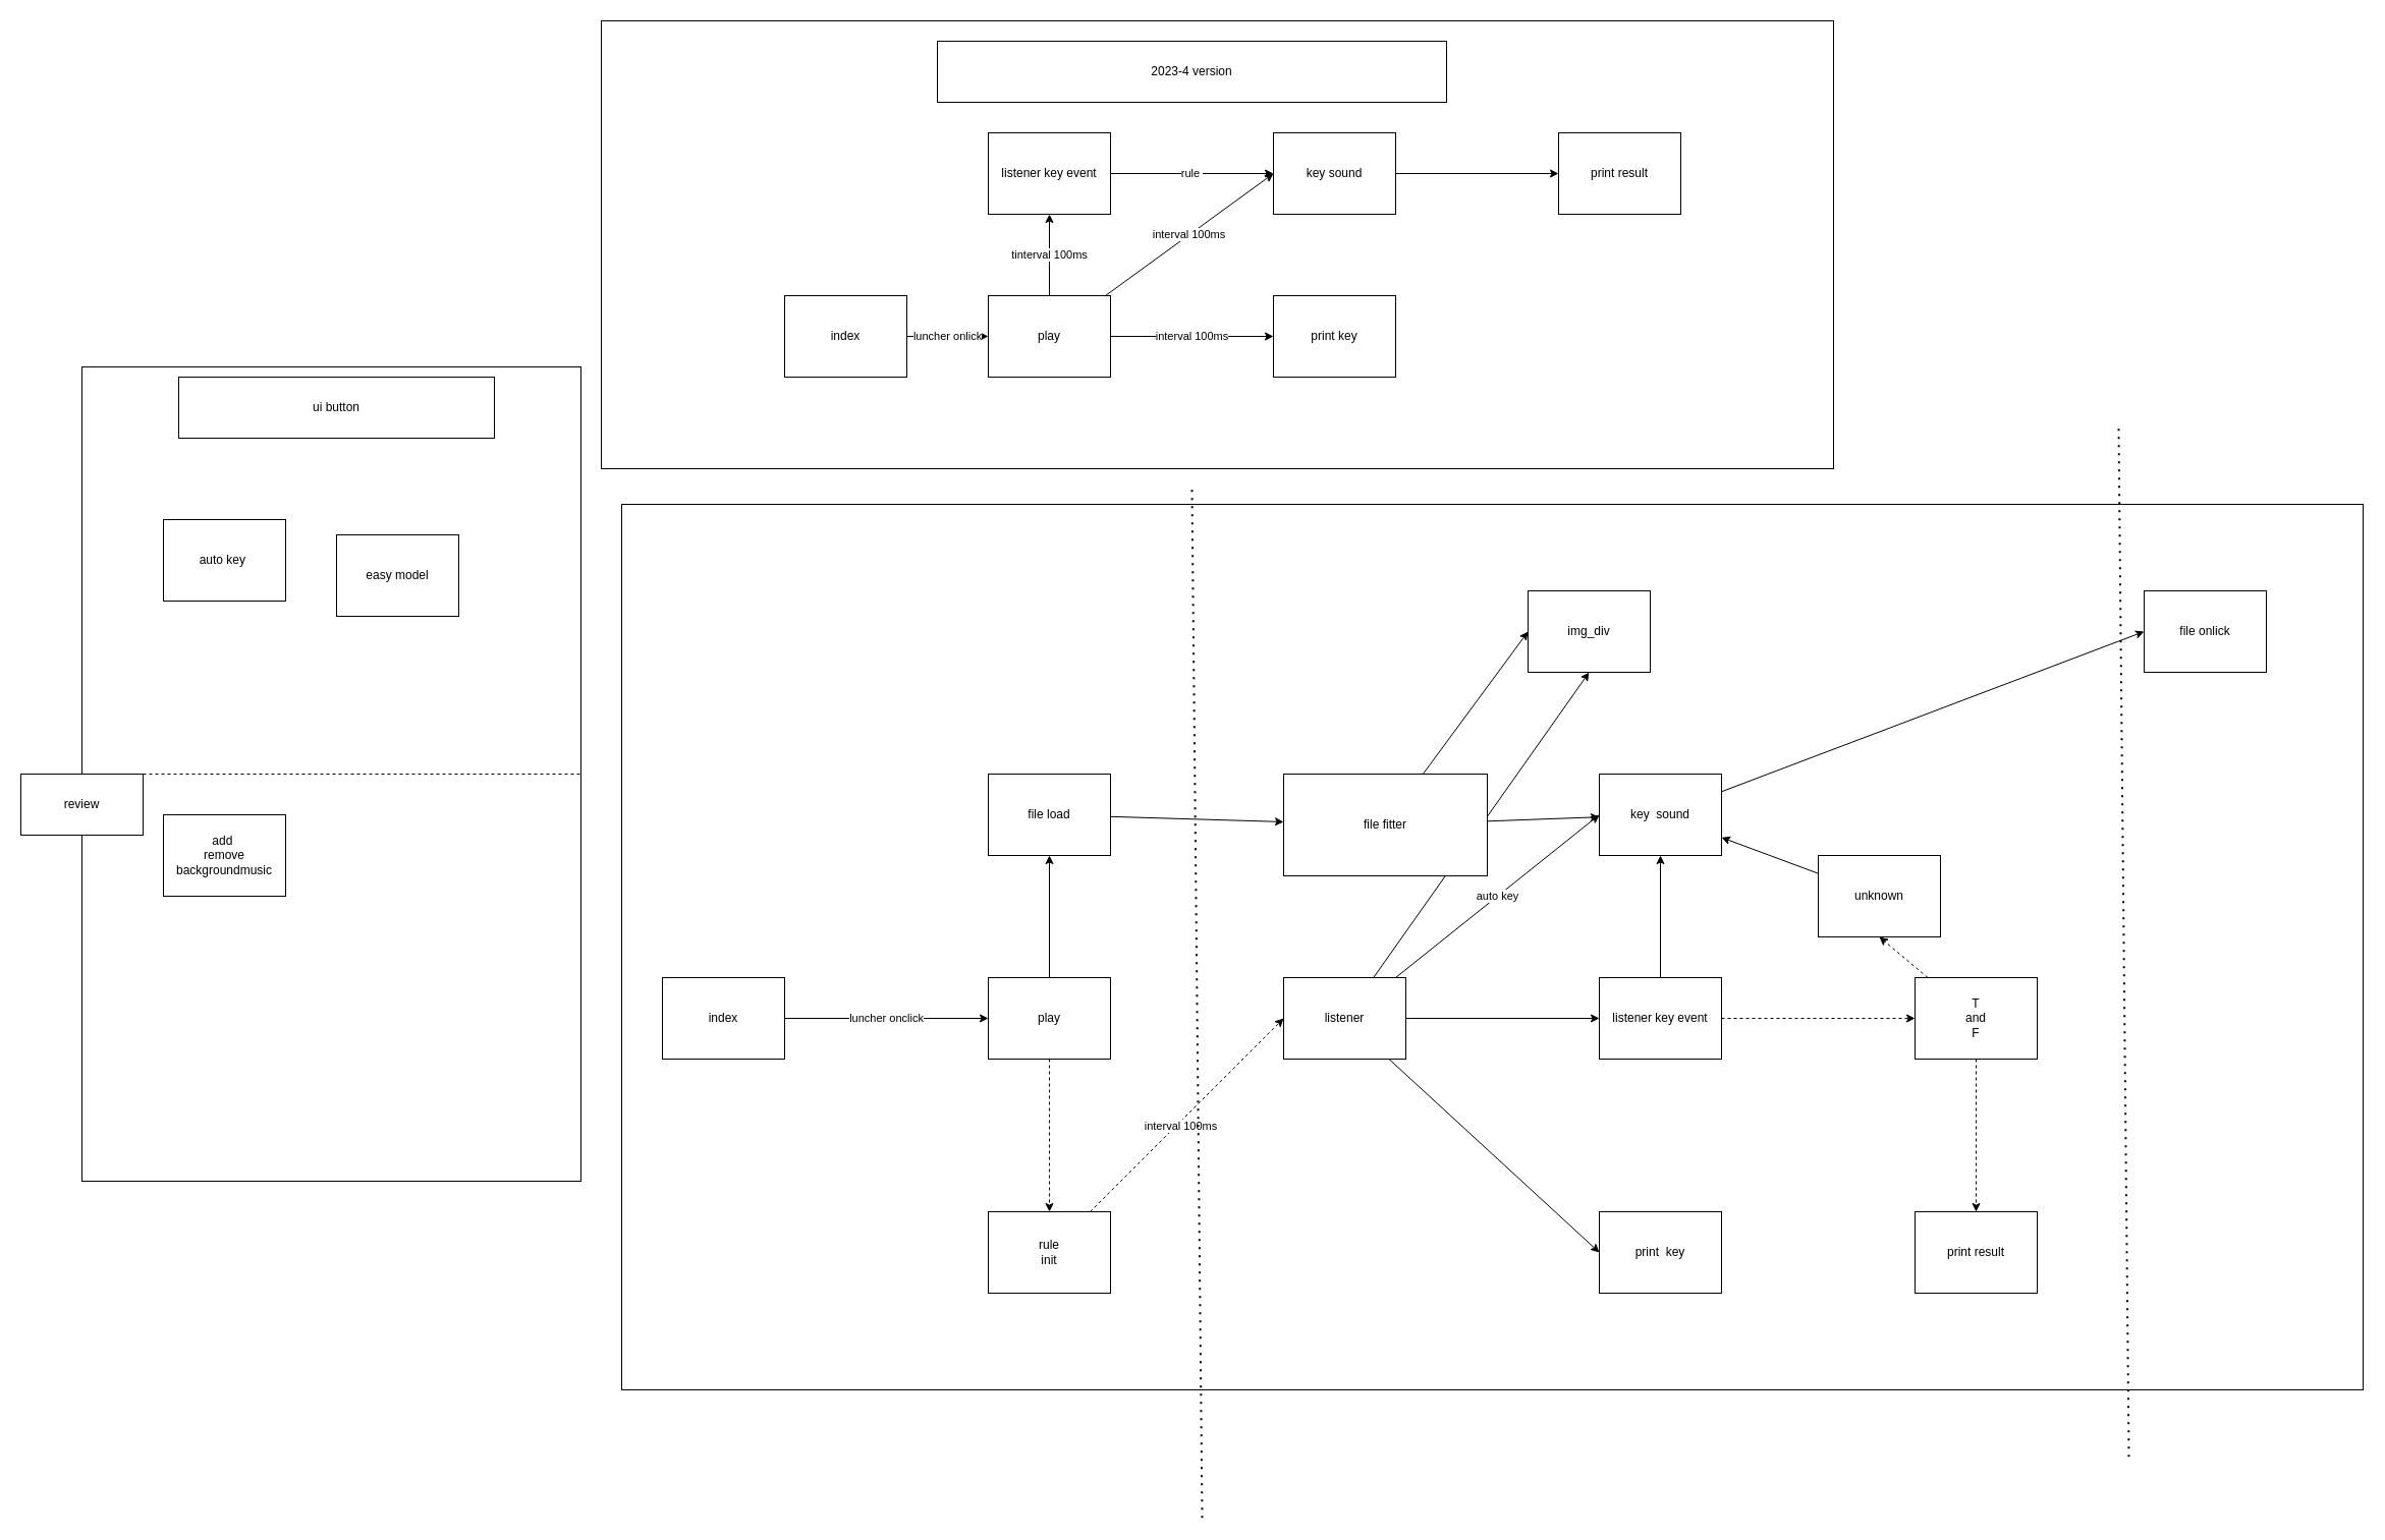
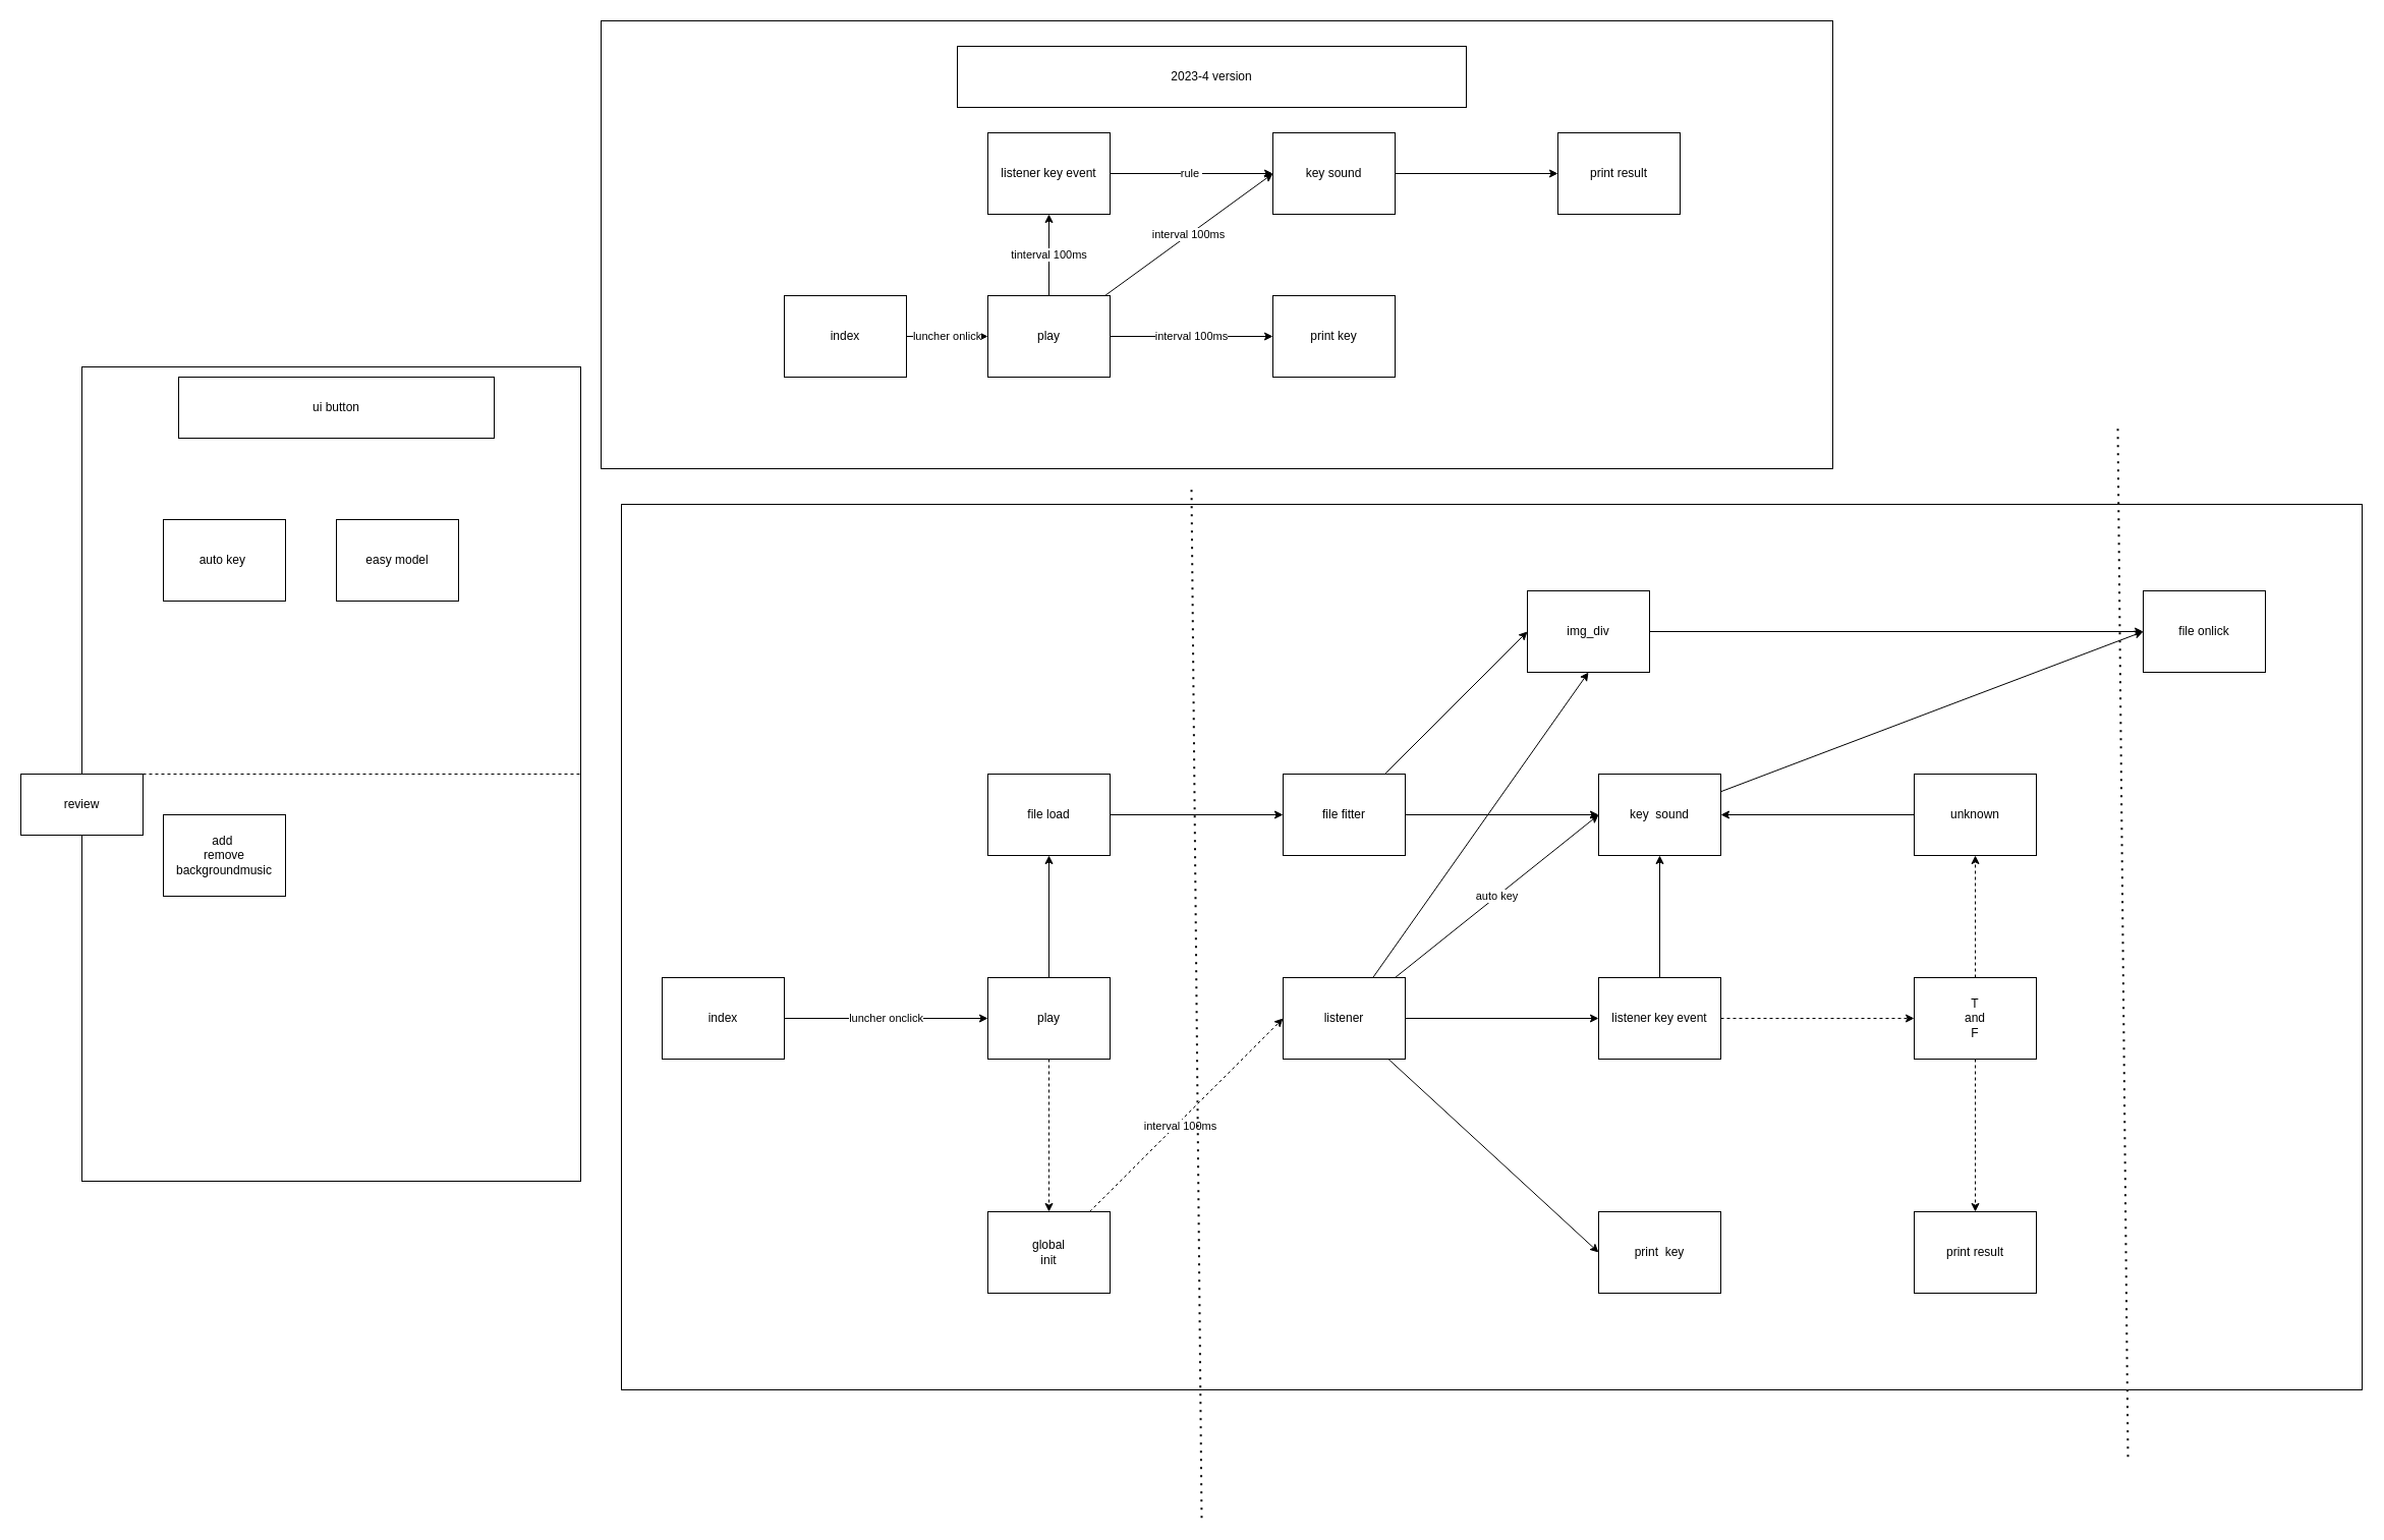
  <mxCell id="0" />
  <mxCell id="1" parent="0" />
  <mxCell id="2" value="" style="rounded=0;whiteSpace=wrap;html=1;" parent="1" vertex="1"><mxGeometry x="610" y="495" width="1710" height="870" as="geometry" /></mxCell>
  <mxCell id="3" value="" style="rounded=0;whiteSpace=wrap;html=1;" parent="1" vertex="1"><mxGeometry x="590" y="20" width="1210" height="440" as="geometry" /></mxCell>
  <mxCell id="4" value="luncher onlick" style="edgeStyle=none;html=1;" parent="1" source="5" target="9" edge="1"><mxGeometry relative="1" as="geometry" /></mxCell>
  <mxCell id="5" value="index" style="rounded=0;whiteSpace=wrap;html=1;" parent="1" vertex="1"><mxGeometry x="770" width="120" height="80" as="geometry" y="290" /></mxCell>
  <mxCell id="6" value="interval 100ms" style="edgeStyle=none;html=1;" parent="1" source="9" target="12" edge="1"><mxGeometry relative="1" as="geometry" /></mxCell>
  <mxCell id="7" value="interval 100ms" style="edgeStyle=none;html=1;entryX=0;entryY=0.5;entryDx=0;entryDy=0;" parent="1" source="9" target="11" edge="1"><mxGeometry relative="1" as="geometry" /></mxCell>
  <mxCell id="8" value="tinterval 100ms" style="edgeStyle=none;html=1;entryX=0.5;entryY=1;entryDx=0;entryDy=0;" parent="1" source="9" target="15" edge="1"><mxGeometry relative="1" as="geometry" /></mxCell>
  <mxCell id="9" value="play" style="rounded=0;whiteSpace=wrap;html=1;" parent="1" vertex="1"><mxGeometry x="970" width="120" height="80" as="geometry" y="290" /></mxCell>
  <mxCell id="10" style="edgeStyle=none;html=1;entryX=0;entryY=0.5;entryDx=0;entryDy=0;" parent="1" source="11" target="13" edge="1"><mxGeometry relative="1" as="geometry" /></mxCell>
  <mxCell id="11" value="key sound" style="rounded=0;whiteSpace=wrap;html=1;" parent="1" vertex="1"><mxGeometry x="1250" y="130" width="120" height="80" as="geometry" /></mxCell>
  <mxCell id="12" value="print key" style="rounded=0;whiteSpace=wrap;html=1;" parent="1" vertex="1"><mxGeometry x="1250" width="120" height="80" as="geometry" y="290" /></mxCell>
  <mxCell id="13" value="print result" style="rounded=0;whiteSpace=wrap;html=1;" parent="1" vertex="1"><mxGeometry x="1530" y="130" width="120" height="80" as="geometry" /></mxCell>
  <mxCell id="14" value="rule&amp;nbsp;" style="edgeStyle=none;html=1;" parent="1" source="15" target="11" edge="1"><mxGeometry relative="1" as="geometry" /></mxCell>
  <mxCell id="15" value="listener key event" style="rounded=0;whiteSpace=wrap;html=1;" parent="1" vertex="1"><mxGeometry x="970" y="130" width="120" height="80" as="geometry" /></mxCell>
- <mxCell id="16" value="2023-4 version" style="rounded=0;whiteSpace=wrap;html=1;" parent="1" vertex="1"><mxGeometry x="920" y="40" width="500" height="60" as="geometry" /></mxCell>
+ <mxCell id="16" value="2023-4 version" style="rounded=0;whiteSpace=wrap;html=1;" parent="1" vertex="1"><mxGeometry x="940" y="45" width="500" height="60" as="geometry" /></mxCell>
  <mxCell id="17" value="luncher onclick" style="edgeStyle=none;html=1;" parent="1" source="18" target="21" edge="1"><mxGeometry relative="1" as="geometry" /></mxCell>
  <mxCell id="18" value="index" style="rounded=0;whiteSpace=wrap;html=1;" parent="1" vertex="1"><mxGeometry x="650" y="960" width="120" height="80" as="geometry" /></mxCell>
  <mxCell id="19" style="edgeStyle=none;html=1;dashed=1;" parent="1" source="21" target="49" edge="1"><mxGeometry relative="1" as="geometry" /></mxCell>
  <mxCell id="20" style="edgeStyle=none;html=1;" parent="1" source="21" target="52" edge="1"><mxGeometry relative="1" as="geometry" /></mxCell>
  <mxCell id="21" value="play" style="rounded=0;whiteSpace=wrap;html=1;" parent="1" vertex="1"><mxGeometry x="970" y="960" width="120" height="80" as="geometry" /></mxCell>
  <mxCell id="22" style="edgeStyle=none;html=1;entryX=0;entryY=0.5;entryDx=0;entryDy=0;" parent="1" source="26" target="29" edge="1"><mxGeometry relative="1" as="geometry" /></mxCell>
  <mxCell id="23" style="edgeStyle=none;html=1;entryX=0;entryY=0.5;entryDx=0;entryDy=0;" parent="1" source="26" target="33" edge="1"><mxGeometry relative="1" as="geometry" /></mxCell>
  <mxCell id="24" style="edgeStyle=none;html=1;dashed=0;entryX=0.5;entryY=1;entryDx=0;entryDy=0;" parent="1" source="26" target="41" edge="1"><mxGeometry relative="1" as="geometry"><mxPoint x="1530" y="670" as="targetPoint" /></mxGeometry></mxCell>
  <mxCell id="25" value="auto key" style="edgeStyle=none;html=1;entryX=0;entryY=0.5;entryDx=0;entryDy=0;" parent="1" source="26" target="31" edge="1"><mxGeometry relative="1" as="geometry" /></mxCell>
  <mxCell id="26" value="listener" style="rounded=0;whiteSpace=wrap;html=1;" parent="1" vertex="1"><mxGeometry x="1260" y="960" width="120" height="80" as="geometry" /></mxCell>
  <mxCell id="27" style="edgeStyle=none;html=1;entryX=0.5;entryY=1;entryDx=0;entryDy=0;" parent="1" source="29" target="31" edge="1"><mxGeometry relative="1" as="geometry"><mxPoint x="1630" y="890" as="targetPoint" /></mxGeometry></mxCell>
  <mxCell id="28" style="edgeStyle=none;html=1;entryX=0;entryY=0.5;entryDx=0;entryDy=0;dashed=1;" parent="1" source="29" target="44" edge="1"><mxGeometry relative="1" as="geometry" /></mxCell>
  <mxCell id="29" value="listener key event" style="rounded=0;whiteSpace=wrap;html=1;" parent="1" vertex="1"><mxGeometry x="1570" y="960" width="120" height="80" as="geometry" /></mxCell>
  <mxCell id="30" style="edgeStyle=none;html=1;entryX=0;entryY=0.5;entryDx=0;entryDy=0;" parent="1" source="31" target="53" edge="1"><mxGeometry relative="1" as="geometry" /></mxCell>
  <mxCell id="31" value="key&amp;nbsp; sound" style="rounded=0;whiteSpace=wrap;html=1;" parent="1" vertex="1"><mxGeometry x="1570" y="760" width="120" height="80" as="geometry" /></mxCell>
  <mxCell id="32" value="print result" style="rounded=0;whiteSpace=wrap;html=1;" parent="1" vertex="1"><mxGeometry x="1880" y="1190" width="120" height="80" as="geometry" /></mxCell>
  <mxCell id="33" value="print&amp;nbsp; key" style="rounded=0;whiteSpace=wrap;html=1;" parent="1" vertex="1"><mxGeometry x="1570" y="1190" width="120" height="80" as="geometry" /></mxCell>
  <mxCell id="34" value="" style="rounded=0;whiteSpace=wrap;html=1;" parent="1" vertex="1"><mxGeometry x="80" y="360" width="490" height="800" as="geometry" /></mxCell>
  <mxCell id="35" value="ui button" style="rounded=0;whiteSpace=wrap;html=1;" parent="1" vertex="1"><mxGeometry x="175" y="370" width="310" height="60" as="geometry" /></mxCell>
  <mxCell id="36" value="auto key&amp;nbsp;" style="rounded=0;whiteSpace=wrap;html=1;" parent="1" vertex="1"><mxGeometry x="160" y="510" width="120" height="80" as="geometry" /></mxCell>
- <mxCell id="37" value="easy model" style="rounded=0;whiteSpace=wrap;html=1;" parent="1" vertex="1"><mxGeometry x="330" y="525" width="120" height="80" as="geometry" /></mxCell>
+ <mxCell id="37" value="easy model" style="rounded=0;whiteSpace=wrap;html=1;" parent="1" vertex="1"><mxGeometry x="330" y="510" width="120" height="80" as="geometry" /></mxCell>
  <mxCell id="38" value="add&amp;nbsp;&lt;br&gt;remove backgroundmusic" style="rounded=0;whiteSpace=wrap;html=1;" parent="1" vertex="1"><mxGeometry x="160" y="800" width="120" height="80" as="geometry" /></mxCell>
  <mxCell id="39" value="" style="endArrow=none;dashed=1;html=1;exitX=0;exitY=0.5;exitDx=0;exitDy=0;entryX=1;entryY=0.5;entryDx=0;entryDy=0;" parent="1" source="34" target="34" edge="1"><mxGeometry width="50" height="50" relative="1" as="geometry"><mxPoint x="600" y="710" as="sourcePoint" /><mxPoint x="650" y="660" as="targetPoint" /></mxGeometry></mxCell>
+ <mxCell id="40" style="edgeStyle=none;html=1;" parent="1" source="41" target="53" edge="1"><mxGeometry relative="1" as="geometry" /></mxCell>
  <mxCell id="41" value="img_div" style="rounded=0;whiteSpace=wrap;html=1;" parent="1" vertex="1"><mxGeometry x="1500" y="580" width="120" height="80" as="geometry" /></mxCell>
  <mxCell id="42" style="edgeStyle=none;html=1;entryX=0.5;entryY=1;entryDx=0;entryDy=0;dashed=1;" parent="1" source="44" target="46" edge="1"><mxGeometry relative="1" as="geometry" /></mxCell>
  <mxCell id="43" style="edgeStyle=none;html=1;dashed=1;" parent="1" source="44" target="32" edge="1"><mxGeometry relative="1" as="geometry" /></mxCell>
  <mxCell id="44" value="T&lt;br&gt;and&lt;br&gt;F" style="rounded=0;whiteSpace=wrap;html=1;" parent="1" vertex="1"><mxGeometry x="1880" y="960" width="120" height="80" as="geometry" /></mxCell>
  <mxCell id="45" style="edgeStyle=none;html=1;" parent="1" source="46" target="31" edge="1"><mxGeometry relative="1" as="geometry" /></mxCell>
- <mxCell id="46" value="unknown" style="rounded=0;whiteSpace=wrap;html=1;" parent="1" vertex="1"><mxGeometry x="1785" y="840" width="120" height="80" as="geometry" /></mxCell>
+ <mxCell id="46" value="unknown" style="rounded=0;whiteSpace=wrap;html=1;" parent="1" vertex="1"><mxGeometry x="1880" y="760" width="120" height="80" as="geometry" /></mxCell>
  <mxCell id="47" style="edgeStyle=none;html=1;entryX=0;entryY=0.5;entryDx=0;entryDy=0;dashed=1;" parent="1" source="49" target="26" edge="1"><mxGeometry relative="1" as="geometry" /></mxCell>
  <mxCell id="48" value="interval 100ms" style="edgeLabel;html=1;align=center;verticalAlign=middle;resizable=0;points=[];" parent="47" vertex="1" connectable="0"><mxGeometry x="-0.091" y="-3" relative="1" as="geometry"><mxPoint as="offset" /></mxGeometry></mxCell>
- <mxCell id="49" value="rule&lt;br&gt;init" style="rounded=0;whiteSpace=wrap;html=1;" parent="1" vertex="1"><mxGeometry x="970" y="1190" width="120" height="80" as="geometry" /></mxCell>
+ <mxCell id="49" value="global&lt;br&gt;init" style="rounded=0;whiteSpace=wrap;html=1;" parent="1" vertex="1"><mxGeometry x="970" y="1190" width="120" height="80" as="geometry" /></mxCell>
  <mxCell id="50" value="review" style="rounded=0;whiteSpace=wrap;html=1;" parent="1" vertex="1"><mxGeometry x="20" y="760" width="120" height="60" as="geometry" /></mxCell>
  <mxCell id="51" style="edgeStyle=none;html=1;" parent="1" source="52" target="56" edge="1"><mxGeometry relative="1" as="geometry" /></mxCell>
  <mxCell id="52" value="file load" style="rounded=0;whiteSpace=wrap;html=1;" parent="1" vertex="1"><mxGeometry x="970" y="760" width="120" height="80" as="geometry" /></mxCell>
  <mxCell id="53" value="file onlick" style="rounded=0;whiteSpace=wrap;html=1;" parent="1" vertex="1"><mxGeometry x="2105" y="580" width="120" height="80" as="geometry" /></mxCell>
  <mxCell id="54" style="edgeStyle=none;html=1;" parent="1" source="56" target="31" edge="1"><mxGeometry relative="1" as="geometry" /></mxCell>
  <mxCell id="55" style="edgeStyle=none;html=1;entryX=0;entryY=0.5;entryDx=0;entryDy=0;" parent="1" source="56" target="41" edge="1"><mxGeometry relative="1" as="geometry" /></mxCell>
- <mxCell id="56" value="file fitter" style="rounded=0;whiteSpace=wrap;html=1;" parent="1" vertex="1"><mxGeometry x="1260" y="760" width="200" height="100" as="geometry" /></mxCell>
+ <mxCell id="56" value="file fitter" style="rounded=0;whiteSpace=wrap;html=1;" parent="1" vertex="1"><mxGeometry x="1260" y="760" width="120" height="80" as="geometry" /></mxCell>
  <mxCell id="57" value="" style="endArrow=none;dashed=1;html=1;dashPattern=1 3;strokeWidth=2;" parent="1" edge="1"><mxGeometry width="50" height="50" relative="1" as="geometry"><mxPoint x="2090" y="1430.667" as="sourcePoint" /><mxPoint x="2080" y="420" as="targetPoint" /></mxGeometry></mxCell>
  <mxCell id="58" value="" style="endArrow=none;dashed=1;html=1;dashPattern=1 3;strokeWidth=2;" parent="1" edge="1"><mxGeometry width="50" height="50" relative="1" as="geometry"><mxPoint x="1180" y="1490.667" as="sourcePoint" /><mxPoint x="1170" y="480" as="targetPoint" /></mxGeometry></mxCell>
